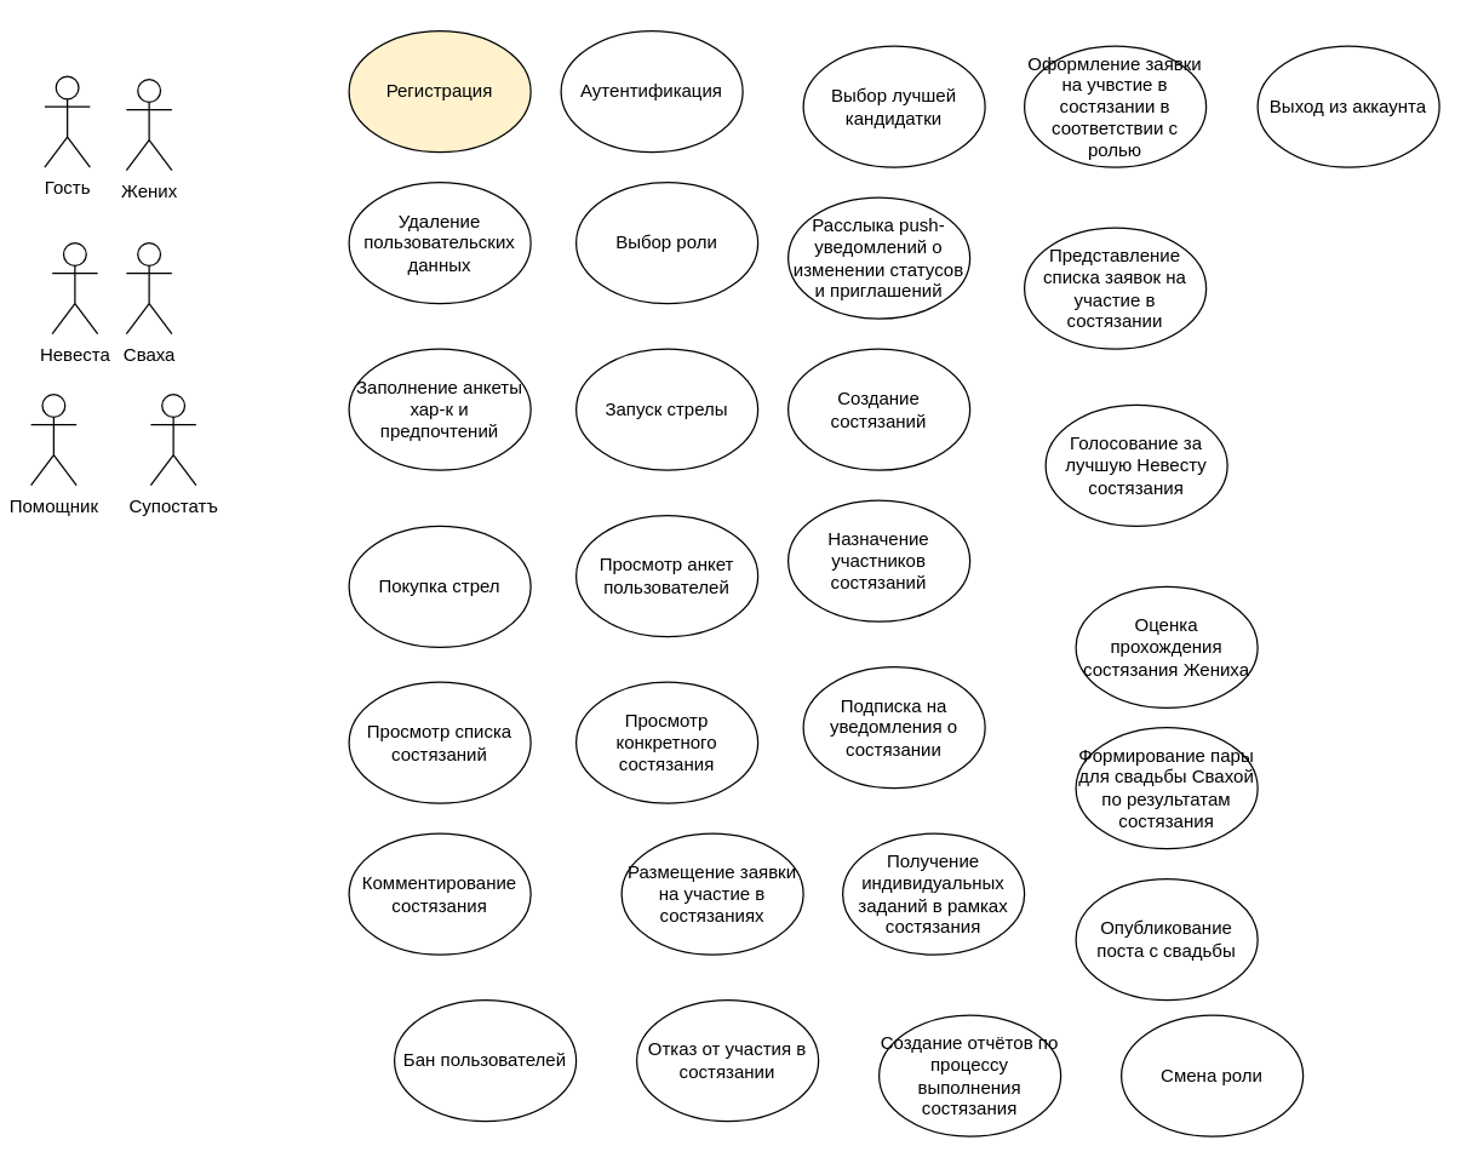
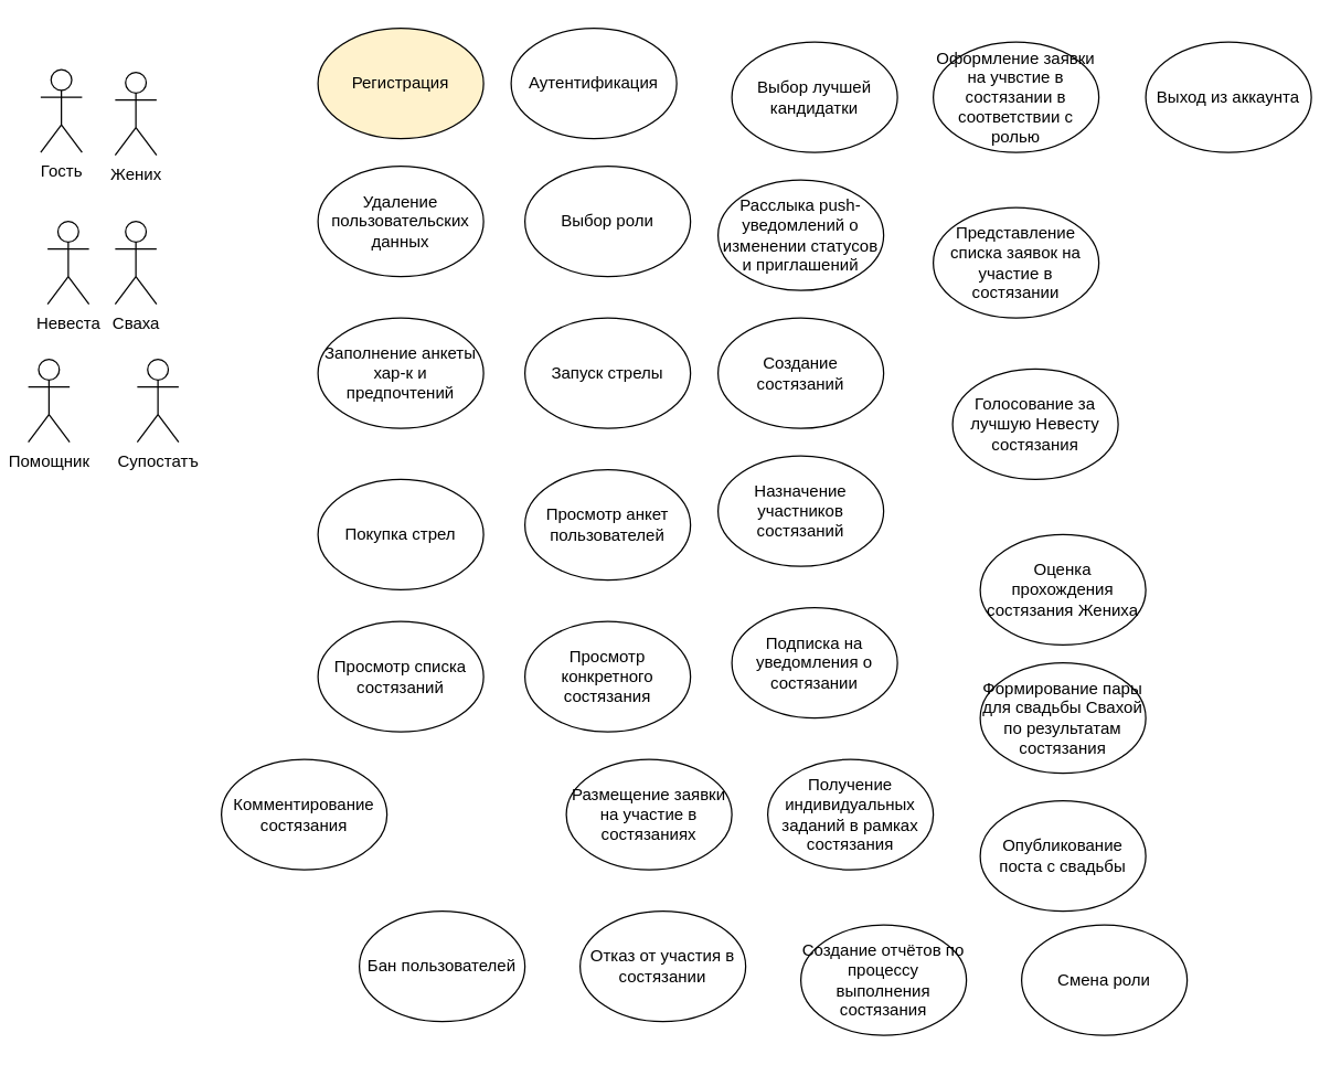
  <mxCell id="0" />
  <mxCell id="1" parent="0" />
  <mxCell id="2" value="Невеста" style="shape=umlActor;verticalLabelPosition=bottom;verticalAlign=top;html=1;" parent="1" vertex="1"><mxGeometry x="34" y="160" width="30" height="60" as="geometry" /></mxCell>
  <mxCell id="3" value="Жених" style="shape=umlActor;verticalLabelPosition=bottom;verticalAlign=top;html=1;" parent="1" vertex="1"><mxGeometry x="83" y="52" width="30" height="60" as="geometry" /></mxCell>
  <mxCell id="4" value="Сваха" style="shape=umlActor;verticalLabelPosition=bottom;verticalAlign=top;html=1;" parent="1" vertex="1"><mxGeometry x="83" y="160" width="30" height="60" as="geometry" /></mxCell>
  <mxCell id="5" value="Гость" style="shape=umlActor;verticalLabelPosition=bottom;verticalAlign=top;html=1;outlineConnect=0;" parent="1" vertex="1"><mxGeometry x="29" y="50" width="30" height="60" as="geometry" /></mxCell>
  <mxCell id="6" value="Помощник" style="shape=umlActor;verticalLabelPosition=bottom;verticalAlign=top;html=1;outlineConnect=0;" parent="1" vertex="1"><mxGeometry x="20" y="260" width="30" height="60" as="geometry" /></mxCell>
  <mxCell id="7" value="Супостатъ" style="shape=umlActor;verticalLabelPosition=bottom;verticalAlign=top;html=1;outlineConnect=0;" parent="1" vertex="1"><mxGeometry x="99" y="260" width="30" height="60" as="geometry" /></mxCell>
  <mxCell id="8" value="Регистрация" style="ellipse;whiteSpace=wrap;html=1;fillColor=#fff2cc;" vertex="1" parent="1"><mxGeometry x="230" y="20" width="120" height="80" as="geometry" /></mxCell>
  <mxCell id="9" value="Аутентификация" style="ellipse;whiteSpace=wrap;html=1;" vertex="1" parent="1"><mxGeometry x="370" y="20" width="120" height="80" as="geometry" /></mxCell>
  <mxCell id="10" value="Удаление пользовательских данных" style="ellipse;whiteSpace=wrap;html=1;" vertex="1" parent="1"><mxGeometry x="230" y="120" width="120" height="80" as="geometry" /></mxCell>
  <mxCell id="11" value="Выбор роли" style="ellipse;whiteSpace=wrap;html=1;" vertex="1" parent="1"><mxGeometry x="380" y="120" width="120" height="80" as="geometry" /></mxCell>
  <mxCell id="12" value="Заполнение анкеты хар-к и предпочтений" style="ellipse;whiteSpace=wrap;html=1;" vertex="1" parent="1"><mxGeometry x="230" y="230" width="120" height="80" as="geometry" /></mxCell>
  <mxCell id="13" value="Запуск стрелы" style="ellipse;whiteSpace=wrap;html=1;" vertex="1" parent="1"><mxGeometry x="380" y="230" width="120" height="80" as="geometry" /></mxCell>
  <mxCell id="14" value="Покупка стрел" style="ellipse;whiteSpace=wrap;html=1;" vertex="1" parent="1"><mxGeometry x="230" y="347" width="120" height="80" as="geometry" /></mxCell>
  <mxCell id="15" value="Просмотр анкет пользователей" style="ellipse;whiteSpace=wrap;html=1;" vertex="1" parent="1"><mxGeometry x="380" y="340" width="120" height="80" as="geometry" /></mxCell>
  <mxCell id="16" value="Выбор лучшей кандидатки" style="ellipse;whiteSpace=wrap;html=1;" vertex="1" parent="1"><mxGeometry x="530" y="30" width="120" height="80" as="geometry" /></mxCell>
  <mxCell id="17" value="Расслыка push-уведомлений о изменении статусов и приглашений" style="ellipse;whiteSpace=wrap;html=1;" vertex="1" parent="1"><mxGeometry x="520" y="130" width="120" height="80" as="geometry" /></mxCell>
  <mxCell id="18" value="Создание состязаний" style="ellipse;whiteSpace=wrap;html=1;" vertex="1" parent="1"><mxGeometry x="520" y="230" width="120" height="80" as="geometry" /></mxCell>
  <mxCell id="19" value="Назначение участников состязаний" style="ellipse;whiteSpace=wrap;html=1;" vertex="1" parent="1"><mxGeometry x="520" y="330" width="120" height="80" as="geometry" /></mxCell>
  <mxCell id="20" value="Просмотр списка состязаний" style="ellipse;whiteSpace=wrap;html=1;" vertex="1" parent="1"><mxGeometry x="230" y="450" width="120" height="80" as="geometry" /></mxCell>
  <mxCell id="21" value="Просмотр конкретного состязания" style="ellipse;whiteSpace=wrap;html=1;" vertex="1" parent="1"><mxGeometry x="380" y="450" width="120" height="80" as="geometry" /></mxCell>
  <mxCell id="22" value="Подписка на уведомления о состязании" style="ellipse;whiteSpace=wrap;html=1;" vertex="1" parent="1"><mxGeometry x="530" y="440" width="120" height="80" as="geometry" /></mxCell>
  <mxCell id="23" value="Получение индивидуальных заданий в рамках состязания" style="ellipse;whiteSpace=wrap;html=1;" vertex="1" parent="1"><mxGeometry x="556" y="550" width="120" height="80" as="geometry" /></mxCell>
  <mxCell id="24" value="Размещение заявки на участие в состязаниях" style="ellipse;whiteSpace=wrap;html=1;" vertex="1" parent="1"><mxGeometry x="410" y="550" width="120" height="80" as="geometry" /></mxCell>
- <mxCell id="25" value="Комментирование состязания" style="ellipse;whiteSpace=wrap;html=1;" vertex="1" parent="1"><mxGeometry x="230" y="550" width="120" height="80" as="geometry" /></mxCell>
+ <mxCell id="25" value="Комментирование состязания" style="ellipse;whiteSpace=wrap;html=1;" vertex="1" parent="1"><mxGeometry x="160" y="550" width="120" height="80" as="geometry" /></mxCell>
  <mxCell id="26" value="Голосование за лучшую Невесту состязания" style="ellipse;whiteSpace=wrap;html=1;" vertex="1" parent="1"><mxGeometry x="690" y="267" width="120" height="80" as="geometry" /></mxCell>
  <mxCell id="27" value="Представление списка заявок на участие в состязании" style="ellipse;whiteSpace=wrap;html=1;" vertex="1" parent="1"><mxGeometry x="676" y="150" width="120" height="80" as="geometry" /></mxCell>
  <mxCell id="28" value="Оформление заявки на учвстие в состязании в соответствии с ролью" style="ellipse;whiteSpace=wrap;html=1;" vertex="1" parent="1"><mxGeometry x="676" y="30" width="120" height="80" as="geometry" /></mxCell>
  <mxCell id="29" value="Оценка прохождения состязания Жениха" style="ellipse;whiteSpace=wrap;html=1;" vertex="1" parent="1"><mxGeometry x="710" y="387" width="120" height="80" as="geometry" /></mxCell>
  <mxCell id="30" value="Бан пользователей" style="ellipse;whiteSpace=wrap;html=1;" vertex="1" parent="1"><mxGeometry x="260" y="660" width="120" height="80" as="geometry" /></mxCell>
  <mxCell id="31" value="Опубликование поста с свадьбы" style="ellipse;whiteSpace=wrap;html=1;" vertex="1" parent="1"><mxGeometry x="710" y="580" width="120" height="80" as="geometry" /></mxCell>
  <mxCell id="32" value="Формирование пары для свадьбы Свахой по результатам состязания" style="ellipse;whiteSpace=wrap;html=1;" vertex="1" parent="1"><mxGeometry x="710" y="480" width="120" height="80" as="geometry" /></mxCell>
  <mxCell id="33" value="Отказ от участия в состязании" style="ellipse;whiteSpace=wrap;html=1;" vertex="1" parent="1"><mxGeometry x="420" y="660" width="120" height="80" as="geometry" /></mxCell>
  <mxCell id="34" value="Создание отчётов по процессу выполнения состязания" style="ellipse;whiteSpace=wrap;html=1;" vertex="1" parent="1"><mxGeometry x="580" y="670" width="120" height="80" as="geometry" /></mxCell>
  <mxCell id="35" value="Смена роли" style="ellipse;whiteSpace=wrap;html=1;" vertex="1" parent="1"><mxGeometry x="740" y="670" width="120" height="80" as="geometry" /></mxCell>
  <mxCell id="36" value="Выход из аккаунта" style="ellipse;whiteSpace=wrap;html=1;" vertex="1" parent="1"><mxGeometry x="830" y="30" width="120" height="80" as="geometry" /></mxCell>
